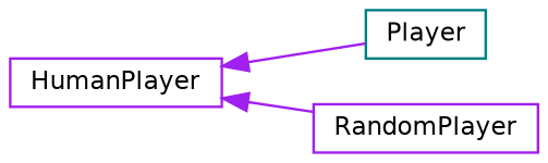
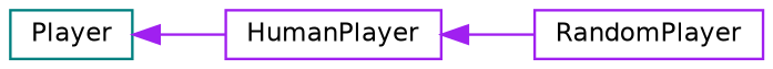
  digraph {
    rankdir=LR
    node [color=purple fillcolor=white fontname=Helvetica fontsize=10 shape=box style=filled]
    edge [color=purple dir=back fontname=Helvetica fontsize=10 labelfontname=Helvetica labelfontsize=10 style=solid]
    n1 [color=teal height=0.2 label=Player width=0.4]
    n2 [height=0.2 label=HumanPlayer width=0.4]
    n3 [height=0.2 label=RandomPlayer width=0.4]
-   n2 -> n1
+   n1 -> n2
    n2 -> n3
  }
